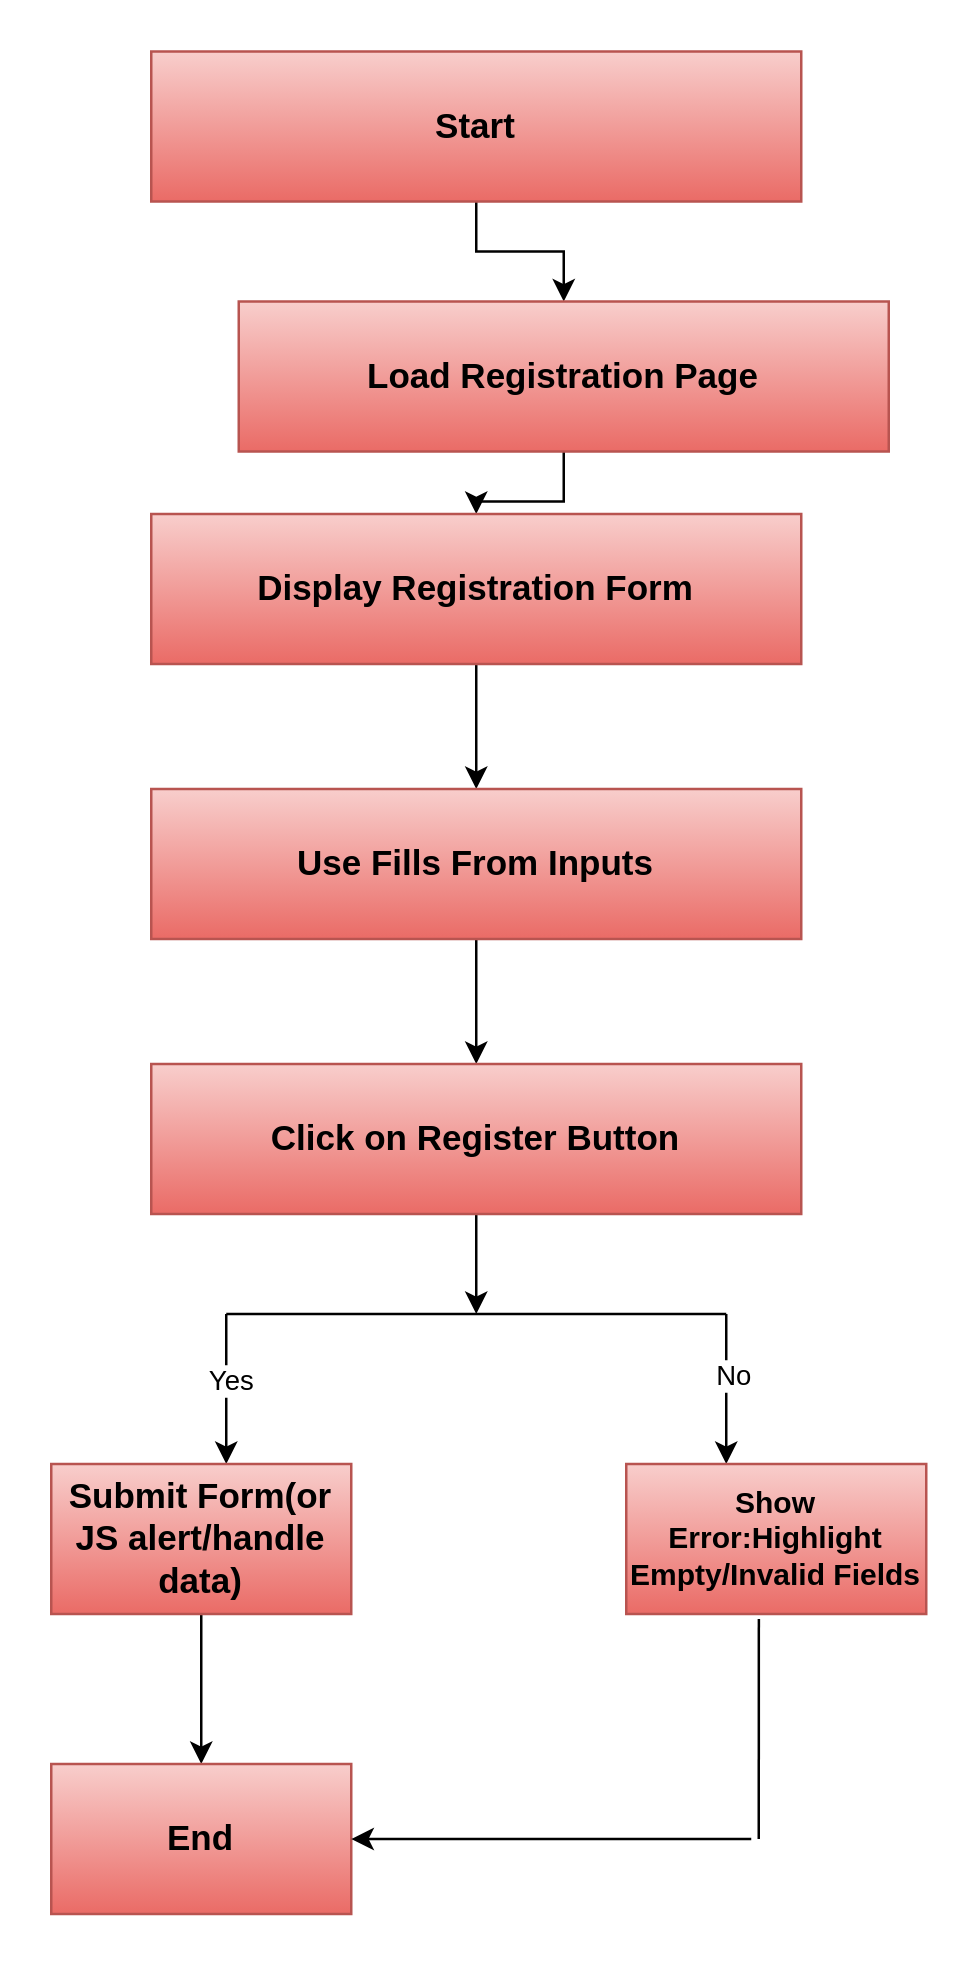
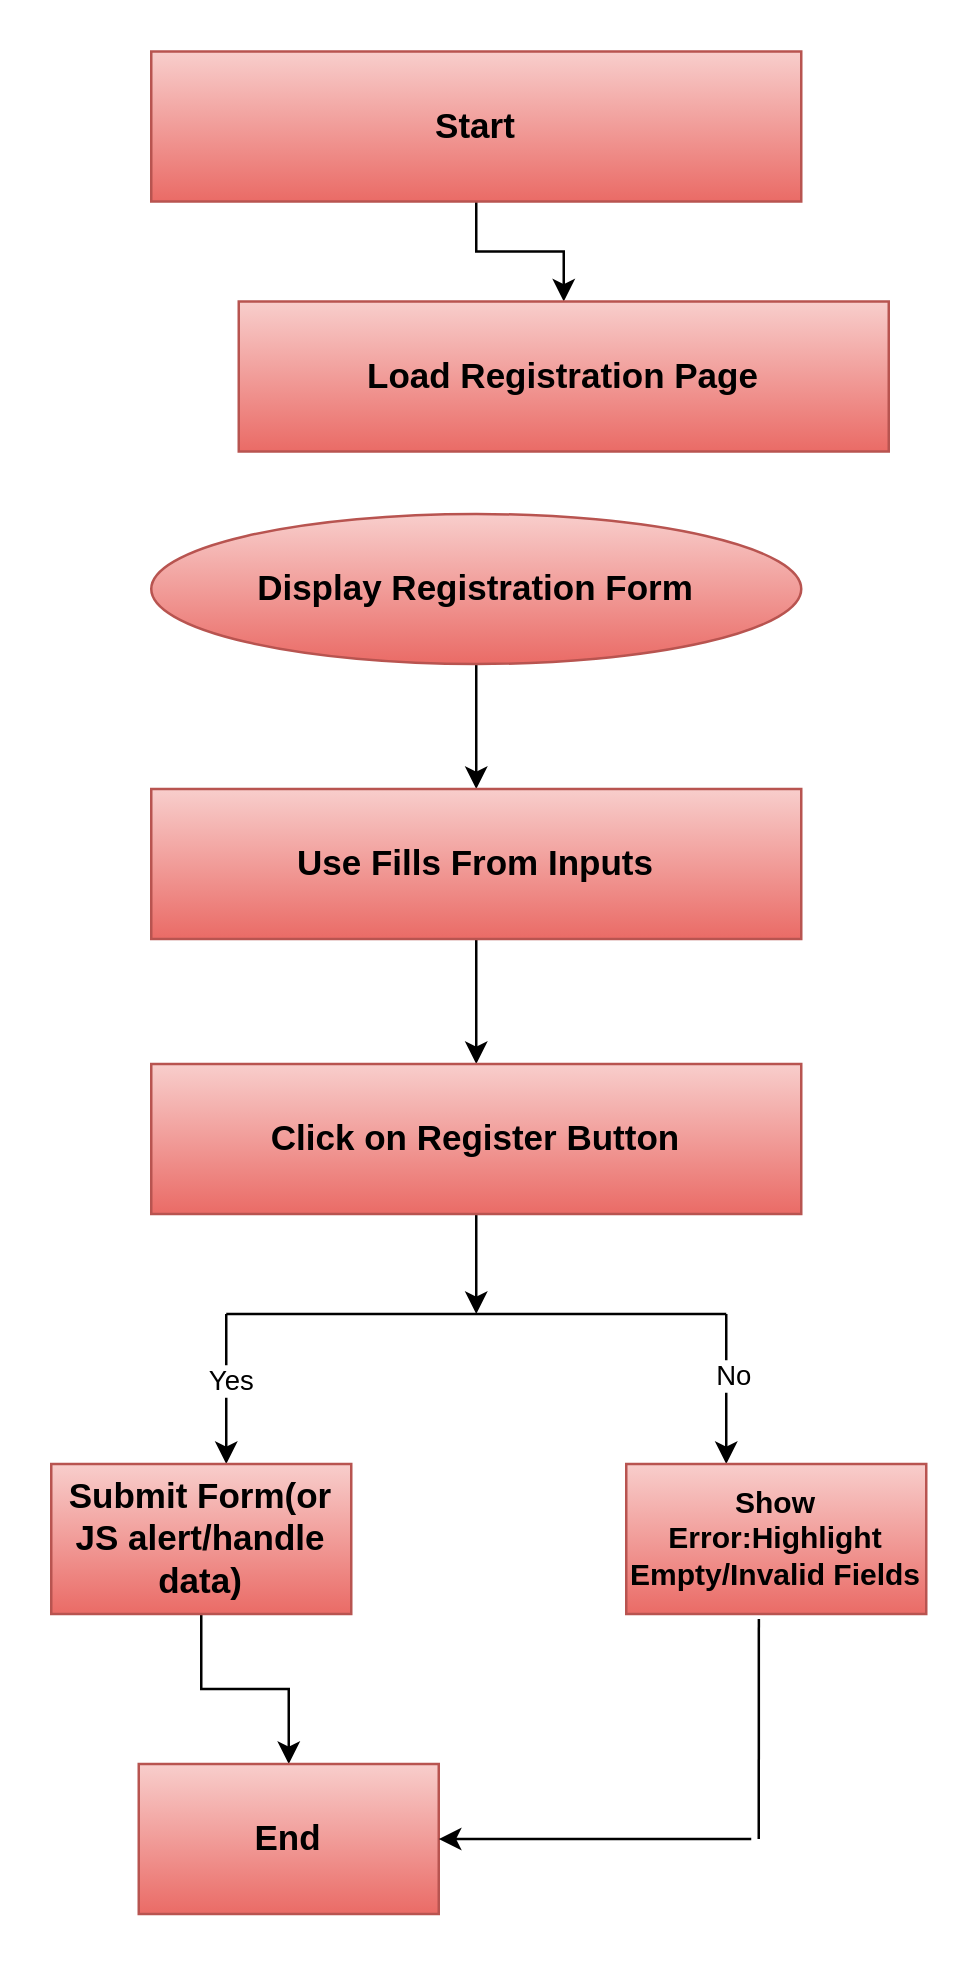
  <mxCell id="0" />
  <mxCell id="1" parent="0" />
  <mxCell id="2" value="" style="edgeStyle=orthogonalEdgeStyle;rounded=0;orthogonalLoop=1;jettySize=auto;html=1;" edge="1" parent="1" source="3" target="5"><mxGeometry relative="1" as="geometry" /></mxCell>
  <mxCell id="3" value="&lt;font style=&quot;font-size: 14px;&quot;&gt;&lt;b&gt;Start&lt;/b&gt;&lt;/font&gt;" style="rounded=0;whiteSpace=wrap;html=1;fillColor=#f8cecc;gradientColor=#ea6b66;strokeColor=#b85450;" vertex="1" parent="1"><mxGeometry x="60" y="20" width="260" height="60" as="geometry" /></mxCell>
- <mxCell id="4" style="edgeStyle=orthogonalEdgeStyle;rounded=0;orthogonalLoop=1;jettySize=auto;html=1;exitX=0.5;exitY=1;exitDx=0;exitDy=0;entryX=0.5;entryY=0;entryDx=0;entryDy=0;" edge="1" parent="1" source="5" target="7"><mxGeometry relative="1" as="geometry" /></mxCell>
  <mxCell id="5" value="&lt;b&gt;&lt;font style=&quot;font-size: 14px;&quot;&gt;Load Registration Page&lt;/font&gt;&lt;/b&gt;" style="rounded=0;whiteSpace=wrap;html=1;fillColor=#f8cecc;gradientColor=#ea6b66;strokeColor=#b85450;" vertex="1" parent="1"><mxGeometry x="95" y="120" width="260" height="60" as="geometry" /></mxCell>
  <mxCell id="6" style="edgeStyle=orthogonalEdgeStyle;rounded=0;orthogonalLoop=1;jettySize=auto;html=1;exitX=0.5;exitY=1;exitDx=0;exitDy=0;" edge="1" parent="1" source="7"><mxGeometry relative="1" as="geometry"><mxPoint x="190" y="315" as="targetPoint" /></mxGeometry></mxCell>
- <mxCell id="7" value="&lt;b&gt;&lt;font style=&quot;font-size: 14px;&quot;&gt;Display Registration Form&lt;/font&gt;&lt;/b&gt;" style="rounded=0;whiteSpace=wrap;html=1;fillColor=#f8cecc;gradientColor=#ea6b66;strokeColor=#b85450;" vertex="1" parent="1"><mxGeometry x="60" y="205" width="260" height="60" as="geometry" /></mxCell>
+ <mxCell id="7" value="&lt;b&gt;&lt;font style=&quot;font-size: 14px;&quot;&gt;Display Registration Form&lt;/font&gt;&lt;/b&gt;" style="ellipse;whiteSpace=wrap;html=1;fillColor=#f8cecc;gradientColor=#ea6b66;strokeColor=#b85450;" vertex="1" parent="1"><mxGeometry x="60" y="205" width="260" height="60" as="geometry" /></mxCell>
  <mxCell id="8" style="edgeStyle=orthogonalEdgeStyle;rounded=0;orthogonalLoop=1;jettySize=auto;html=1;" edge="1" parent="1" source="9"><mxGeometry relative="1" as="geometry"><mxPoint x="190" y="425" as="targetPoint" /></mxGeometry></mxCell>
  <mxCell id="9" value="&lt;b&gt;&lt;font style=&quot;font-size: 14px;&quot;&gt;Use Fills From Inputs&lt;/font&gt;&lt;/b&gt;" style="rounded=0;whiteSpace=wrap;html=1;fillColor=#f8cecc;gradientColor=#ea6b66;strokeColor=#b85450;" vertex="1" parent="1"><mxGeometry x="60" y="315" width="260" height="60" as="geometry" /></mxCell>
  <mxCell id="10" style="edgeStyle=orthogonalEdgeStyle;rounded=0;orthogonalLoop=1;jettySize=auto;html=1;" edge="1" parent="1" source="11"><mxGeometry relative="1" as="geometry"><mxPoint x="190" y="525" as="targetPoint" /></mxGeometry></mxCell>
  <mxCell id="11" value="&lt;b&gt;&lt;font style=&quot;font-size: 14px;&quot;&gt;Click on Register Button&lt;/font&gt;&lt;/b&gt;" style="rounded=0;whiteSpace=wrap;html=1;fillColor=#f8cecc;gradientColor=#ea6b66;strokeColor=#b85450;" vertex="1" parent="1"><mxGeometry x="60" y="425" width="260" height="60" as="geometry" /></mxCell>
  <mxCell id="12" value="" style="endArrow=none;html=1;rounded=0;" edge="1" parent="1"><mxGeometry width="50" height="50" relative="1" as="geometry"><mxPoint x="90" y="525" as="sourcePoint" /><mxPoint x="290" y="525" as="targetPoint" /><Array as="points"><mxPoint x="200" y="525" /></Array></mxGeometry></mxCell>
  <mxCell id="13" value="" style="endArrow=classic;html=1;rounded=0;" edge="1" parent="1"><mxGeometry width="50" height="50" relative="1" as="geometry"><mxPoint x="90" y="525" as="sourcePoint" /><mxPoint x="90" y="585" as="targetPoint" /></mxGeometry></mxCell>
  <mxCell id="14" value="Yes" style="edgeLabel;html=1;align=center;verticalAlign=middle;resizable=0;points=[];" vertex="1" connectable="0" parent="13"><mxGeometry x="-0.133" y="1" relative="1" as="geometry"><mxPoint as="offset" /></mxGeometry></mxCell>
  <mxCell id="15" value="" style="endArrow=classic;html=1;rounded=0;" edge="1" parent="1"><mxGeometry width="50" height="50" relative="1" as="geometry"><mxPoint x="290" y="525" as="sourcePoint" /><mxPoint x="290" y="585" as="targetPoint" /></mxGeometry></mxCell>
  <mxCell id="16" value="No" style="edgeLabel;html=1;align=center;verticalAlign=middle;resizable=0;points=[];" vertex="1" connectable="0" parent="15"><mxGeometry x="-0.2" y="2" relative="1" as="geometry"><mxPoint as="offset" /></mxGeometry></mxCell>
  <mxCell id="17" value="" style="edgeStyle=orthogonalEdgeStyle;rounded=0;orthogonalLoop=1;jettySize=auto;html=1;" edge="1" parent="1" source="18" target="20"><mxGeometry relative="1" as="geometry" /></mxCell>
  <mxCell id="18" value="&lt;b&gt;&lt;font style=&quot;font-size: 14px;&quot;&gt;Submit Form(or JS alert/handle data)&lt;/font&gt;&lt;/b&gt;" style="rounded=0;whiteSpace=wrap;html=1;fillColor=#f8cecc;gradientColor=#ea6b66;strokeColor=#b85450;" vertex="1" parent="1"><mxGeometry x="20" y="585" width="120" height="60" as="geometry" /></mxCell>
  <mxCell id="19" value="&lt;b&gt;&lt;font style=&quot;font-size: 12px;&quot;&gt;Show Error:Highlight&lt;/font&gt;&lt;/b&gt;&lt;div&gt;&lt;b&gt;&lt;font style=&quot;font-size: 12px;&quot;&gt;Empty/Invalid Fields&lt;/font&gt;&lt;/b&gt;&lt;/div&gt;" style="rounded=0;whiteSpace=wrap;html=1;fillColor=#f8cecc;gradientColor=#ea6b66;strokeColor=#b85450;" vertex="1" parent="1"><mxGeometry x="250" y="585" width="120" height="60" as="geometry" /></mxCell>
- <mxCell id="20" value="&lt;b&gt;&lt;font style=&quot;font-size: 14px;&quot;&gt;End&lt;/font&gt;&lt;/b&gt;" style="rounded=0;whiteSpace=wrap;html=1;fillColor=#f8cecc;gradientColor=#ea6b66;strokeColor=#b85450;" vertex="1" parent="1"><mxGeometry x="20" y="705" width="120" height="60" as="geometry" /></mxCell>
+ <mxCell id="20" value="&lt;b&gt;&lt;font style=&quot;font-size: 14px;&quot;&gt;End&lt;/font&gt;&lt;/b&gt;" style="rounded=0;whiteSpace=wrap;html=1;fillColor=#f8cecc;gradientColor=#ea6b66;strokeColor=#b85450;" vertex="1" parent="1"><mxGeometry x="55" y="705" width="120" height="60" as="geometry" /></mxCell>
  <mxCell id="21" value="" style="endArrow=none;html=1;rounded=0;entryX=0.442;entryY=1.033;entryDx=0;entryDy=0;entryPerimeter=0;" edge="1" parent="1" target="19"><mxGeometry width="50" height="50" relative="1" as="geometry"><mxPoint x="303" y="735" as="sourcePoint" /><mxPoint x="240" y="655" as="targetPoint" /></mxGeometry></mxCell>
  <mxCell id="22" value="" style="endArrow=classic;html=1;rounded=0;entryX=1;entryY=0.5;entryDx=0;entryDy=0;" edge="1" parent="1" target="20"><mxGeometry width="50" height="50" relative="1" as="geometry"><mxPoint x="300" y="735" as="sourcePoint" /><mxPoint x="240" y="655" as="targetPoint" /></mxGeometry></mxCell>
